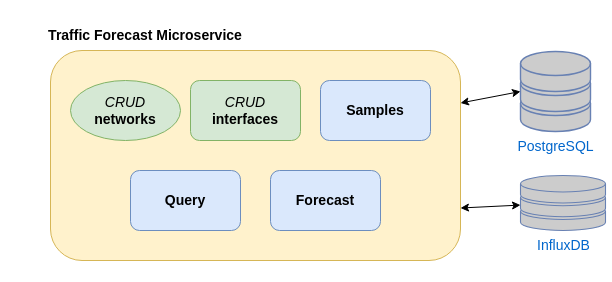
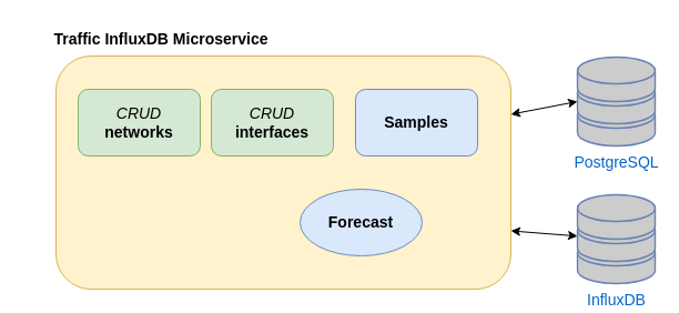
  <mxCell id="0" />
  <mxCell id="1" parent="0" />
  <mxCell id="2" value="" style="rounded=1;whiteSpace=wrap;html=1;fillColor=#fff2cc;strokeColor=#d6b656;" vertex="1" parent="1"><mxGeometry x="50" y="50" width="410" height="210" as="geometry" /></mxCell>
- <mxCell id="3" value="&lt;b&gt;&lt;font style=&quot;font-size: 14px;&quot;&gt;Traffic Forecast Microservice&lt;/font&gt;&lt;/b&gt;" style="text;html=1;strokeColor=none;fillColor=none;align=center;verticalAlign=middle;whiteSpace=wrap;rounded=0;" vertex="1" parent="1"><mxGeometry x="20" y="20" width="250" height="30" as="geometry" /></mxCell>
- <mxCell id="4" value="&lt;div&gt;&lt;i&gt;CRUD&lt;/i&gt;&lt;/div&gt;&lt;div&gt;&lt;b&gt;networks&lt;br&gt;&lt;/b&gt;&lt;/div&gt;" style="ellipse;whiteSpace=wrap;html=1;fontSize=14;fillColor=#d5e8d4;strokeColor=#82b366;" vertex="1" parent="1"><mxGeometry x="70" y="80" width="110" height="60" as="geometry" /></mxCell>
+ <mxCell id="3" value="&lt;b&gt;&lt;font style=&quot;font-size: 14px;&quot;&gt;Traffic InfluxDB Microservice&lt;/font&gt;&lt;/b&gt;" style="text;html=1;strokeColor=none;fillColor=none;align=center;verticalAlign=middle;whiteSpace=wrap;rounded=0;" vertex="1" parent="1"><mxGeometry x="20" y="20" width="250" height="30" as="geometry" /></mxCell>
+ <mxCell id="4" value="&lt;div&gt;&lt;i&gt;CRUD&lt;/i&gt;&lt;/div&gt;&lt;div&gt;&lt;b&gt;networks&lt;br&gt;&lt;/b&gt;&lt;/div&gt;" style="rounded=1;whiteSpace=wrap;html=1;fontSize=14;fillColor=#d5e8d4;strokeColor=#82b366;" vertex="1" parent="1"><mxGeometry x="70" y="80" width="110" height="60" as="geometry" /></mxCell>
  <mxCell id="5" value="&lt;div&gt;&lt;i&gt;CRUD&lt;/i&gt;&lt;/div&gt;&lt;div&gt;&lt;b&gt;interfaces&lt;br&gt;&lt;/b&gt;&lt;/div&gt;" style="rounded=1;whiteSpace=wrap;html=1;fontSize=14;fillColor=#d5e8d4;strokeColor=#82b366;" vertex="1" parent="1"><mxGeometry x="190" y="80" width="110" height="60" as="geometry" /></mxCell>
  <mxCell id="6" value="&lt;b&gt;Samples&lt;/b&gt;" style="rounded=1;whiteSpace=wrap;html=1;fontSize=14;fillColor=#dae8fc;strokeColor=#6c8ebf;" vertex="1" parent="1"><mxGeometry x="320" y="80" width="110" height="60" as="geometry" /></mxCell>
- <mxCell id="7" value="&lt;b&gt;Query&lt;/b&gt;" style="rounded=1;whiteSpace=wrap;html=1;fontSize=14;fillColor=#dae8fc;strokeColor=#6c8ebf;" vertex="1" parent="1"><mxGeometry x="130" y="170" width="110" height="60" as="geometry" /></mxCell>
- <mxCell id="8" value="&lt;b&gt;Forecast&lt;/b&gt;" style="rounded=1;whiteSpace=wrap;html=1;fontSize=14;fillColor=#dae8fc;strokeColor=#6c8ebf;" vertex="1" parent="1"><mxGeometry x="270" y="170" width="110" height="60" as="geometry" /></mxCell>
- <mxCell id="9" value="InfluxDB" style="fontColor=#0066CC;verticalAlign=top;verticalLabelPosition=bottom;labelPosition=center;align=center;html=1;outlineConnect=0;fillColor=#CCCCCC;strokeColor=#6881B3;gradientColor=none;gradientDirection=north;strokeWidth=2;shape=mxgraph.networks.storage;fontSize=14;" vertex="1" parent="1"><mxGeometry x="520" y="175" width="85" height="55" as="geometry" /></mxCell>
+ <mxCell id="8" value="&lt;b&gt;Forecast&lt;/b&gt;" style="ellipse;whiteSpace=wrap;html=1;fontSize=14;fillColor=#dae8fc;strokeColor=#6c8ebf;" vertex="1" parent="1"><mxGeometry x="270" y="170" width="110" height="60" as="geometry" /></mxCell>
+ <mxCell id="9" value="InfluxDB" style="fontColor=#0066CC;verticalAlign=top;verticalLabelPosition=bottom;labelPosition=center;align=center;html=1;outlineConnect=0;fillColor=#CCCCCC;strokeColor=#6881B3;gradientColor=none;gradientDirection=north;strokeWidth=2;shape=mxgraph.networks.storage;fontSize=14;" vertex="1" parent="1"><mxGeometry x="520" y="175" width="70" height="80" as="geometry" /></mxCell>
  <mxCell id="10" value="PostgreSQL" style="fontColor=#0066CC;verticalAlign=top;verticalLabelPosition=bottom;labelPosition=center;align=center;html=1;outlineConnect=0;fillColor=#CCCCCC;strokeColor=#6881B3;gradientColor=none;gradientDirection=north;strokeWidth=2;shape=mxgraph.networks.storage;fontSize=14;" vertex="1" parent="1"><mxGeometry x="520" y="51" width="70" height="80" as="geometry" /></mxCell>
  <mxCell id="11" value="" style="endArrow=classic;html=1;rounded=0;fontSize=14;exitX=1;exitY=0.25;exitDx=0;exitDy=0;entryX=0;entryY=0.5;entryDx=0;entryDy=0;entryPerimeter=0;startArrow=classic;startFill=1;" edge="1" parent="1" source="2" target="10"><mxGeometry width="50" height="50" relative="1" as="geometry"><mxPoint x="390" y="390" as="sourcePoint" /><mxPoint x="440" y="340" as="targetPoint" /></mxGeometry></mxCell>
  <mxCell id="12" value="" style="endArrow=classic;html=1;rounded=0;fontSize=14;exitX=1;exitY=0.75;exitDx=0;exitDy=0;startArrow=classic;startFill=1;" edge="1" parent="1" source="2" target="9"><mxGeometry width="50" height="50" relative="1" as="geometry"><mxPoint x="280" y="370" as="sourcePoint" /><mxPoint x="330" y="320" as="targetPoint" /></mxGeometry></mxCell>
